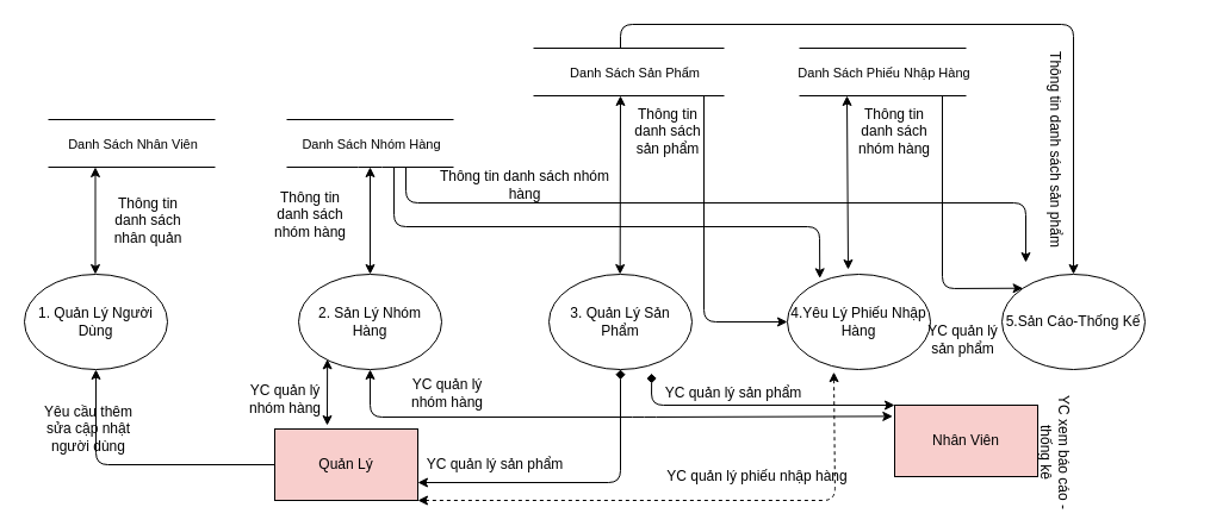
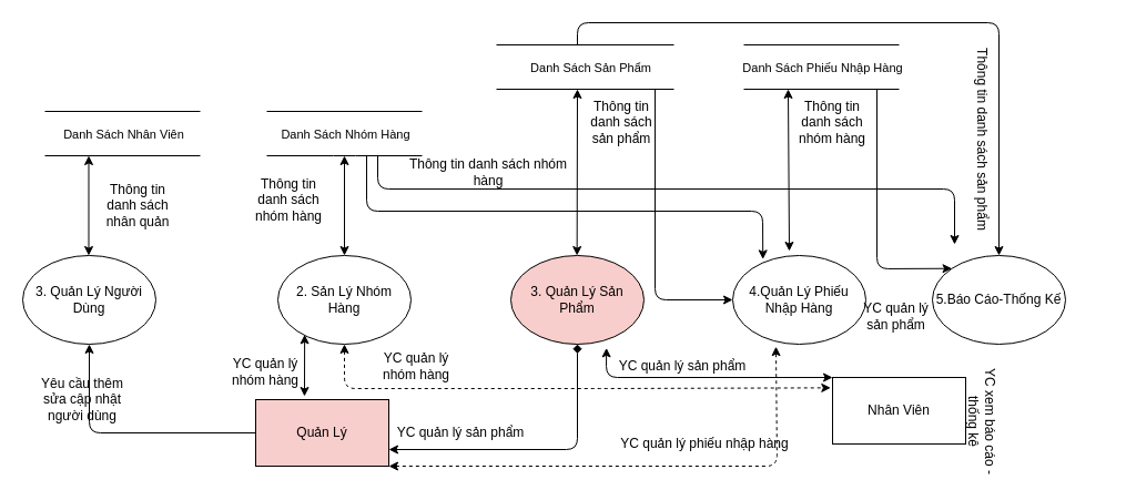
  <mxCell id="0" />
  <mxCell id="1" parent="0" />
- <mxCell id="2" value="1. Quản Lý Người Dùng" style="ellipse;whiteSpace=wrap;html=1;" parent="1" vertex="1"><mxGeometry x="20" y="230" width="120" height="80" as="geometry" /></mxCell>
+ <mxCell id="2" value="3. Quản Lý Người Dùng" style="ellipse;whiteSpace=wrap;html=1;" parent="1" vertex="1"><mxGeometry x="20" y="230" width="120" height="80" as="geometry" /></mxCell>
  <mxCell id="3" value="2. Sản Lý Nhóm Hàng" style="ellipse;whiteSpace=wrap;html=1;" parent="1" vertex="1"><mxGeometry x="250" y="230" width="120" height="80" as="geometry" /></mxCell>
- <mxCell id="4" value="3. Quản Lý Sản Phẩm" style="ellipse;whiteSpace=wrap;html=1;" parent="1" vertex="1"><mxGeometry x="460" y="230" width="120" height="80" as="geometry" /></mxCell>
- <mxCell id="5" value="4.Yêu Lý Phiếu Nhập Hàng" style="ellipse;whiteSpace=wrap;html=1;" parent="1" vertex="1"><mxGeometry x="660" y="230" width="120" height="80" as="geometry" /></mxCell>
+ <mxCell id="4" value="3. Quản Lý Sản Phẩm" style="ellipse;whiteSpace=wrap;html=1;fillColor=#f8cecc;" parent="1" vertex="1"><mxGeometry x="460" y="230" width="120" height="80" as="geometry" /></mxCell>
+ <mxCell id="5" value="4.Quản Lý Phiếu Nhập Hàng" style="ellipse;whiteSpace=wrap;html=1;" parent="1" vertex="1"><mxGeometry x="660" y="230" width="120" height="80" as="geometry" /></mxCell>
  <mxCell id="6" value="" style="endArrow=none;html=1;" parent="1" edge="1"><mxGeometry width="50" height="50" relative="1" as="geometry"><mxPoint x="240" y="100" as="sourcePoint" /><mxPoint x="380" y="100" as="targetPoint" /></mxGeometry></mxCell>
  <mxCell id="7" value="Danh Sách Nhóm Hàng" style="edgeLabel;html=1;align=center;verticalAlign=middle;resizable=0;points=[];" parent="6" vertex="1" connectable="0"><mxGeometry x="0.443" y="-2" relative="1" as="geometry"><mxPoint x="-31" y="18" as="offset" /></mxGeometry></mxCell>
  <mxCell id="8" value="" style="endArrow=none;html=1;" parent="1" edge="1"><mxGeometry width="50" height="50" relative="1" as="geometry"><mxPoint x="240" y="140" as="sourcePoint" /><mxPoint x="380" y="140" as="targetPoint" /><Array as="points"><mxPoint x="310" y="140" /></Array></mxGeometry></mxCell>
  <mxCell id="9" value="" style="endArrow=none;html=1;" parent="1" edge="1"><mxGeometry width="50" height="50" relative="1" as="geometry"><mxPoint x="670" y="40" as="sourcePoint" /><mxPoint x="810" y="40" as="targetPoint" /></mxGeometry></mxCell>
  <mxCell id="10" value="Danh Sách Phiếu Nhập Hàng" style="edgeLabel;html=1;align=center;verticalAlign=middle;resizable=0;points=[];" parent="9" vertex="1" connectable="0"><mxGeometry x="0.443" y="-2" relative="1" as="geometry"><mxPoint x="-31" y="18" as="offset" /></mxGeometry></mxCell>
  <mxCell id="11" value="" style="endArrow=none;html=1;" parent="1" edge="1"><mxGeometry width="50" height="50" relative="1" as="geometry"><mxPoint x="670" y="80" as="sourcePoint" /><mxPoint x="810" y="80" as="targetPoint" /></mxGeometry></mxCell>
  <mxCell id="12" value="" style="endArrow=none;html=1;" parent="1" edge="1"><mxGeometry width="50" height="50" relative="1" as="geometry"><mxPoint x="447" y="40" as="sourcePoint" /><mxPoint x="607" y="40" as="targetPoint" /></mxGeometry></mxCell>
  <mxCell id="13" value="Danh Sách Sản Phẩm" style="edgeLabel;html=1;align=center;verticalAlign=middle;resizable=0;points=[];" parent="12" vertex="1" connectable="0"><mxGeometry x="0.443" y="-2" relative="1" as="geometry"><mxPoint x="-31" y="18" as="offset" /></mxGeometry></mxCell>
  <mxCell id="14" value="" style="endArrow=none;html=1;" parent="1" edge="1"><mxGeometry width="50" height="50" relative="1" as="geometry"><mxPoint x="447" y="80" as="sourcePoint" /><mxPoint x="607" y="80" as="targetPoint" /></mxGeometry></mxCell>
  <mxCell id="15" value="" style="endArrow=none;html=1;" parent="1" edge="1"><mxGeometry width="50" height="50" relative="1" as="geometry"><mxPoint x="40" y="100" as="sourcePoint" /><mxPoint x="180" y="100" as="targetPoint" /></mxGeometry></mxCell>
  <mxCell id="16" value="Danh Sách Nhân Viên" style="edgeLabel;html=1;align=center;verticalAlign=middle;resizable=0;points=[];" parent="15" vertex="1" connectable="0"><mxGeometry x="0.443" y="-2" relative="1" as="geometry"><mxPoint x="-31" y="18" as="offset" /></mxGeometry></mxCell>
  <mxCell id="17" value="" style="endArrow=none;html=1;" parent="1" edge="1"><mxGeometry width="50" height="50" relative="1" as="geometry"><mxPoint x="40" y="140" as="sourcePoint" /><mxPoint x="180" y="140" as="targetPoint" /></mxGeometry></mxCell>
  <mxCell id="18" value="Quản Lý" style="rounded=0;whiteSpace=wrap;html=1;fillColor=#f8cecc;" parent="1" vertex="1"><mxGeometry x="230" y="360" width="120" height="60" as="geometry" /></mxCell>
- <mxCell id="19" value="Nhân Viên" style="rounded=0;whiteSpace=wrap;html=1;fillColor=#f8cecc;" parent="1" vertex="1"><mxGeometry x="750" y="340" width="120" height="60" as="geometry" /></mxCell>
- <mxCell id="20" value="5.Sản Cáo-Thống Kế" style="ellipse;whiteSpace=wrap;html=1;" parent="1" vertex="1"><mxGeometry x="840" y="230" width="120" height="80" as="geometry" /></mxCell>
+ <mxCell id="19" value="Nhân Viên" style="rounded=0;whiteSpace=wrap;html=1;" parent="1" vertex="1"><mxGeometry x="750" y="340" width="120" height="60" as="geometry" /></mxCell>
+ <mxCell id="20" value="5.Báo Cáo-Thống Kế" style="ellipse;whiteSpace=wrap;html=1;" parent="1" vertex="1"><mxGeometry x="840" y="230" width="120" height="80" as="geometry" /></mxCell>
  <mxCell id="21" value="" style="endArrow=classic;startArrow=classic;html=1;" parent="1" edge="1"><mxGeometry width="50" height="50" relative="1" as="geometry"><mxPoint x="79.5" y="230" as="sourcePoint" /><mxPoint x="79.5" y="140" as="targetPoint" /></mxGeometry></mxCell>
  <mxCell id="22" value="" style="endArrow=classic;startArrow=classic;html=1;exitX=0.5;exitY=0;exitDx=0;exitDy=0;" parent="1" source="3" edge="1"><mxGeometry width="50" height="50" relative="1" as="geometry"><mxPoint x="260" y="210" as="sourcePoint" /><mxPoint x="310" y="140" as="targetPoint" /></mxGeometry></mxCell>
  <mxCell id="23" value="" style="endArrow=classic;startArrow=classic;html=1;exitX=0.5;exitY=0;exitDx=0;exitDy=0;" parent="1" edge="1"><mxGeometry width="50" height="50" relative="1" as="geometry"><mxPoint x="519.66" y="230" as="sourcePoint" /><mxPoint x="520" y="80" as="targetPoint" /></mxGeometry></mxCell>
  <mxCell id="24" value="" style="endArrow=classic;startArrow=classic;html=1;exitX=0.425;exitY=-0.05;exitDx=0;exitDy=0;exitPerimeter=0;" parent="1" edge="1" source="5"><mxGeometry width="50" height="50" relative="1" as="geometry"><mxPoint x="719.41" y="230" as="sourcePoint" /><mxPoint x="710" y="80" as="targetPoint" /><Array as="points" /></mxGeometry></mxCell>
  <mxCell id="25" value="" style="endArrow=classic;html=1;entryX=0;entryY=0;entryDx=0;entryDy=0;" parent="1" target="20" edge="1"><mxGeometry width="50" height="50" relative="1" as="geometry"><mxPoint x="790" y="80" as="sourcePoint" /><mxPoint x="1130" y="120" as="targetPoint" /><Array as="points"><mxPoint x="790" y="242" /></Array></mxGeometry></mxCell>
  <mxCell id="26" value="" style="endArrow=classic;html=1;entryX=0.5;entryY=0;entryDx=0;entryDy=0;" parent="1" edge="1" target="20"><mxGeometry width="50" height="50" relative="1" as="geometry"><mxPoint x="520" y="40" as="sourcePoint" /><mxPoint x="840" y="160" as="targetPoint" /><Array as="points"><mxPoint x="520" y="20" /><mxPoint x="900" y="20" /></Array></mxGeometry></mxCell>
  <mxCell id="27" value="" style="endArrow=classic;html=1;" parent="1" target="5" edge="1"><mxGeometry width="50" height="50" relative="1" as="geometry"><mxPoint x="590" y="80" as="sourcePoint" /><mxPoint x="660" y="150" as="targetPoint" /><Array as="points"><mxPoint x="590" y="270" /></Array></mxGeometry></mxCell>
  <mxCell id="28" value="" style="endArrow=classic;html=1;entryX=0.227;entryY=0.042;entryDx=0;entryDy=0;entryPerimeter=0;" parent="1" target="5" edge="1"><mxGeometry width="50" height="50" relative="1" as="geometry"><mxPoint x="330" y="140" as="sourcePoint" /><mxPoint x="430" y="160" as="targetPoint" /><Array as="points"><mxPoint x="330" y="190" /><mxPoint x="687" y="190" /></Array></mxGeometry></mxCell>
  <mxCell id="29" value="" style="endArrow=classic;html=1;" parent="1" edge="1"><mxGeometry width="50" height="50" relative="1" as="geometry"><mxPoint x="340" y="140" as="sourcePoint" /><mxPoint x="860" y="220" as="targetPoint" /><Array as="points"><mxPoint x="340" y="170" /><mxPoint x="860" y="170" /></Array></mxGeometry></mxCell>
  <mxCell id="30" value="" style="endArrow=classic;startArrow=classic;html=1;exitX=1;exitY=1;exitDx=0;exitDy=0;entryX=0.325;entryY=1.027;entryDx=0;entryDy=0;entryPerimeter=0;dashed=1;" parent="1" source="18" target="5" edge="1"><mxGeometry width="50" height="50" relative="1" as="geometry"><mxPoint x="500" y="210" as="sourcePoint" /><mxPoint x="710" y="307" as="targetPoint" /><Array as="points"><mxPoint x="700" y="420" /></Array></mxGeometry></mxCell>
  <mxCell id="31" value="" style="endArrow=none;startArrow=classic;html=1;exitX=0.5;exitY=1;exitDx=0;exitDy=0;entryX=0;entryY=0.5;entryDx=0;entryDy=0;" parent="1" source="2" target="18" edge="1"><mxGeometry width="50" height="50" relative="1" as="geometry"><mxPoint x="150" y="400" as="sourcePoint" /><mxPoint x="200" y="350" as="targetPoint" /><Array as="points"><mxPoint x="80" y="390" /></Array></mxGeometry></mxCell>
  <mxCell id="32" value="" style="endArrow=classic;startArrow=classic;html=1;entryX=0.201;entryY=0.892;entryDx=0;entryDy=0;entryPerimeter=0;" parent="1" target="3" edge="1"><mxGeometry width="50" height="50" relative="1" as="geometry"><mxPoint x="274" y="357" as="sourcePoint" /><mxPoint x="290" y="300" as="targetPoint" /></mxGeometry></mxCell>
  <mxCell id="33" value="" style="endArrow=diamond;startArrow=classic;html=1;entryX=0.5;entryY=1;entryDx=0;entryDy=0;exitX=1;exitY=0.75;exitDx=0;exitDy=0;" parent="1" source="18" target="4" edge="1"><mxGeometry width="50" height="50" relative="1" as="geometry"><mxPoint x="410" y="390" as="sourcePoint" /><mxPoint x="460" y="340" as="targetPoint" /><Array as="points"><mxPoint x="520" y="405" /></Array></mxGeometry></mxCell>
- <mxCell id="34" value="" style="endArrow=classic;startArrow=classic;html=1;entryX=-0.014;entryY=0.156;entryDx=0;entryDy=0;entryPerimeter=0;" parent="1" source="3" target="19" edge="1"><mxGeometry width="50" height="50" relative="1" as="geometry"><mxPoint x="600" y="380" as="sourcePoint" /><mxPoint x="650" y="330" as="targetPoint" /><Array as="points"><mxPoint x="310" y="350" /><mxPoint x="540" y="350" /></Array></mxGeometry></mxCell>
- <mxCell id="35" value="" style="endArrow=diamond;startArrow=classic;html=1;entryX=0.718;entryY=1.042;entryDx=0;entryDy=0;entryPerimeter=0;exitX=0;exitY=0;exitDx=0;exitDy=0;" parent="1" source="19" target="4" edge="1"><mxGeometry width="50" height="50" relative="1" as="geometry"><mxPoint x="530" y="360" as="sourcePoint" /><mxPoint x="580" y="310" as="targetPoint" /><Array as="points"><mxPoint x="546" y="340" /></Array></mxGeometry></mxCell>
+ <mxCell id="34" value="" style="endArrow=classic;startArrow=classic;html=1;entryX=-0.014;entryY=0.156;entryDx=0;entryDy=0;entryPerimeter=0;dashed=1;" parent="1" source="3" target="19" edge="1"><mxGeometry width="50" height="50" relative="1" as="geometry"><mxPoint x="600" y="380" as="sourcePoint" /><mxPoint x="650" y="330" as="targetPoint" /><Array as="points"><mxPoint x="310" y="350" /><mxPoint x="540" y="350" /></Array></mxGeometry></mxCell>
+ <mxCell id="35" value="" style="endArrow=classic;startArrow=classic;html=1;entryX=0.718;entryY=1.042;entryDx=0;entryDy=0;entryPerimeter=0;exitX=0;exitY=0;exitDx=0;exitDy=0;" parent="1" source="19" target="4" edge="1"><mxGeometry width="50" height="50" relative="1" as="geometry"><mxPoint x="530" y="360" as="sourcePoint" /><mxPoint x="580" y="310" as="targetPoint" /><Array as="points"><mxPoint x="546" y="340" /></Array></mxGeometry></mxCell>
  <mxCell id="36" value="Thông tin danh sách nhân quản" style="text;html=1;strokeColor=none;fillColor=none;align=center;verticalAlign=middle;whiteSpace=wrap;rounded=0;" vertex="1" parent="1"><mxGeometry x="94" y="180" width="60" height="10" as="geometry" /></mxCell>
  <mxCell id="37" value="Yêu cầu thêm sửa cập nhật người dùng" style="text;html=1;strokeColor=none;fillColor=none;align=center;verticalAlign=middle;whiteSpace=wrap;rounded=0;" vertex="1" parent="1"><mxGeometry x="24" y="350" width="100" height="20" as="geometry" /></mxCell>
  <mxCell id="38" value="Thông tin danh sách nhóm hàng" style="text;html=1;strokeColor=none;fillColor=none;align=center;verticalAlign=middle;whiteSpace=wrap;rounded=0;" vertex="1" parent="1"><mxGeometry x="220" y="170" width="80" height="20" as="geometry" /></mxCell>
  <mxCell id="39" value="Thông tin danh sách nhóm hàng" style="text;html=1;strokeColor=none;fillColor=none;align=center;verticalAlign=middle;whiteSpace=wrap;rounded=0;" vertex="1" parent="1"><mxGeometry x="710" y="100" width="80" height="20" as="geometry" /></mxCell>
  <mxCell id="40" value="Thông tin danh sách sản phẩm" style="text;html=1;strokeColor=none;fillColor=none;align=center;verticalAlign=middle;whiteSpace=wrap;rounded=0;" vertex="1" parent="1"><mxGeometry x="520" y="100" width="80" height="20" as="geometry" /></mxCell>
  <mxCell id="41" value="YC quản lý nhóm hàng" style="text;html=1;strokeColor=none;fillColor=none;align=center;verticalAlign=middle;whiteSpace=wrap;rounded=0;" vertex="1" parent="1"><mxGeometry x="330" y="320" width="90" height="20" as="geometry" /></mxCell>
  <mxCell id="42" value="YC quản lý sản phẩm" style="text;html=1;strokeColor=none;fillColor=none;align=center;verticalAlign=middle;whiteSpace=wrap;rounded=0;" vertex="1" parent="1"><mxGeometry x="350" y="380" width="130" height="20" as="geometry" /></mxCell>
  <mxCell id="43" value="YC xem báo cáo - thống kê" style="text;html=1;strokeColor=none;fillColor=none;align=center;verticalAlign=middle;whiteSpace=wrap;rounded=0;rotation=90;" vertex="1" parent="1"><mxGeometry x="825" y="370" width="120" height="20" as="geometry" /></mxCell>
  <mxCell id="44" value="YC quản lý phiếu nhập hàng" style="text;html=1;strokeColor=none;fillColor=none;align=center;verticalAlign=middle;whiteSpace=wrap;rounded=0;" vertex="1" parent="1"><mxGeometry x="550" y="390" width="170" height="20" as="geometry" /></mxCell>
  <mxCell id="45" value="YC quản lý sản phẩm" style="text;html=1;strokeColor=none;fillColor=none;align=center;verticalAlign=middle;whiteSpace=wrap;rounded=0;" vertex="1" parent="1"><mxGeometry x="550" y="320" width="130" height="20" as="geometry" /></mxCell>
  <mxCell id="46" value="YC quản lý sản phẩm" style="text;html=1;strokeColor=none;fillColor=none;align=center;verticalAlign=middle;whiteSpace=wrap;rounded=0;" vertex="1" parent="1"><mxGeometry x="775" y="270" width="65" height="30" as="geometry" /></mxCell>
  <mxCell id="47" value="Thông tin danh sách sản phẩm" style="text;html=1;strokeColor=none;fillColor=none;align=center;verticalAlign=middle;whiteSpace=wrap;rounded=0;rotation=90;" vertex="1" parent="1"><mxGeometry x="777.5" y="110" width="215" height="30" as="geometry" /></mxCell>
  <mxCell id="48" value="Thông tin danh sách nhóm hàng" style="text;html=1;strokeColor=none;fillColor=none;align=center;verticalAlign=middle;whiteSpace=wrap;rounded=0;" vertex="1" parent="1"><mxGeometry x="360" y="150" width="160" height="10" as="geometry" /></mxCell>
  <mxCell id="49" value="YC quản lý nhóm hàng" style="text;html=1;strokeColor=none;fillColor=none;align=center;verticalAlign=middle;whiteSpace=wrap;rounded=0;" vertex="1" parent="1"><mxGeometry x="194" y="320" width="90" height="30" as="geometry" /></mxCell>
